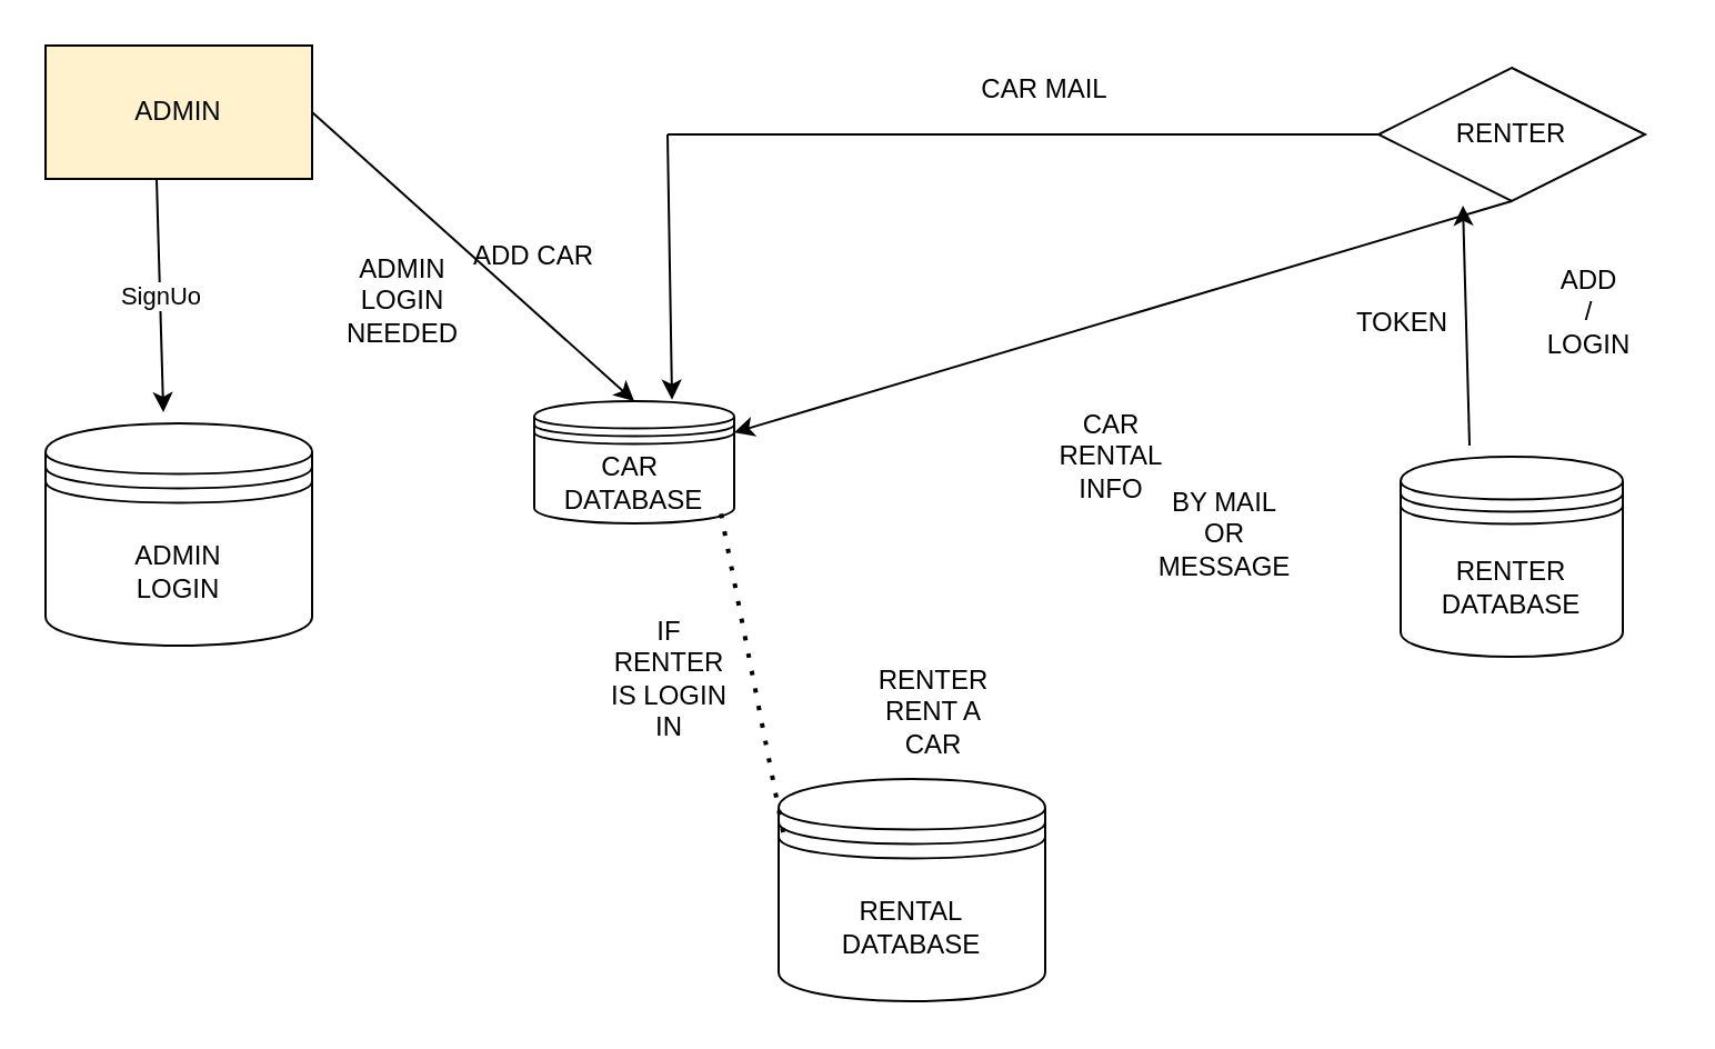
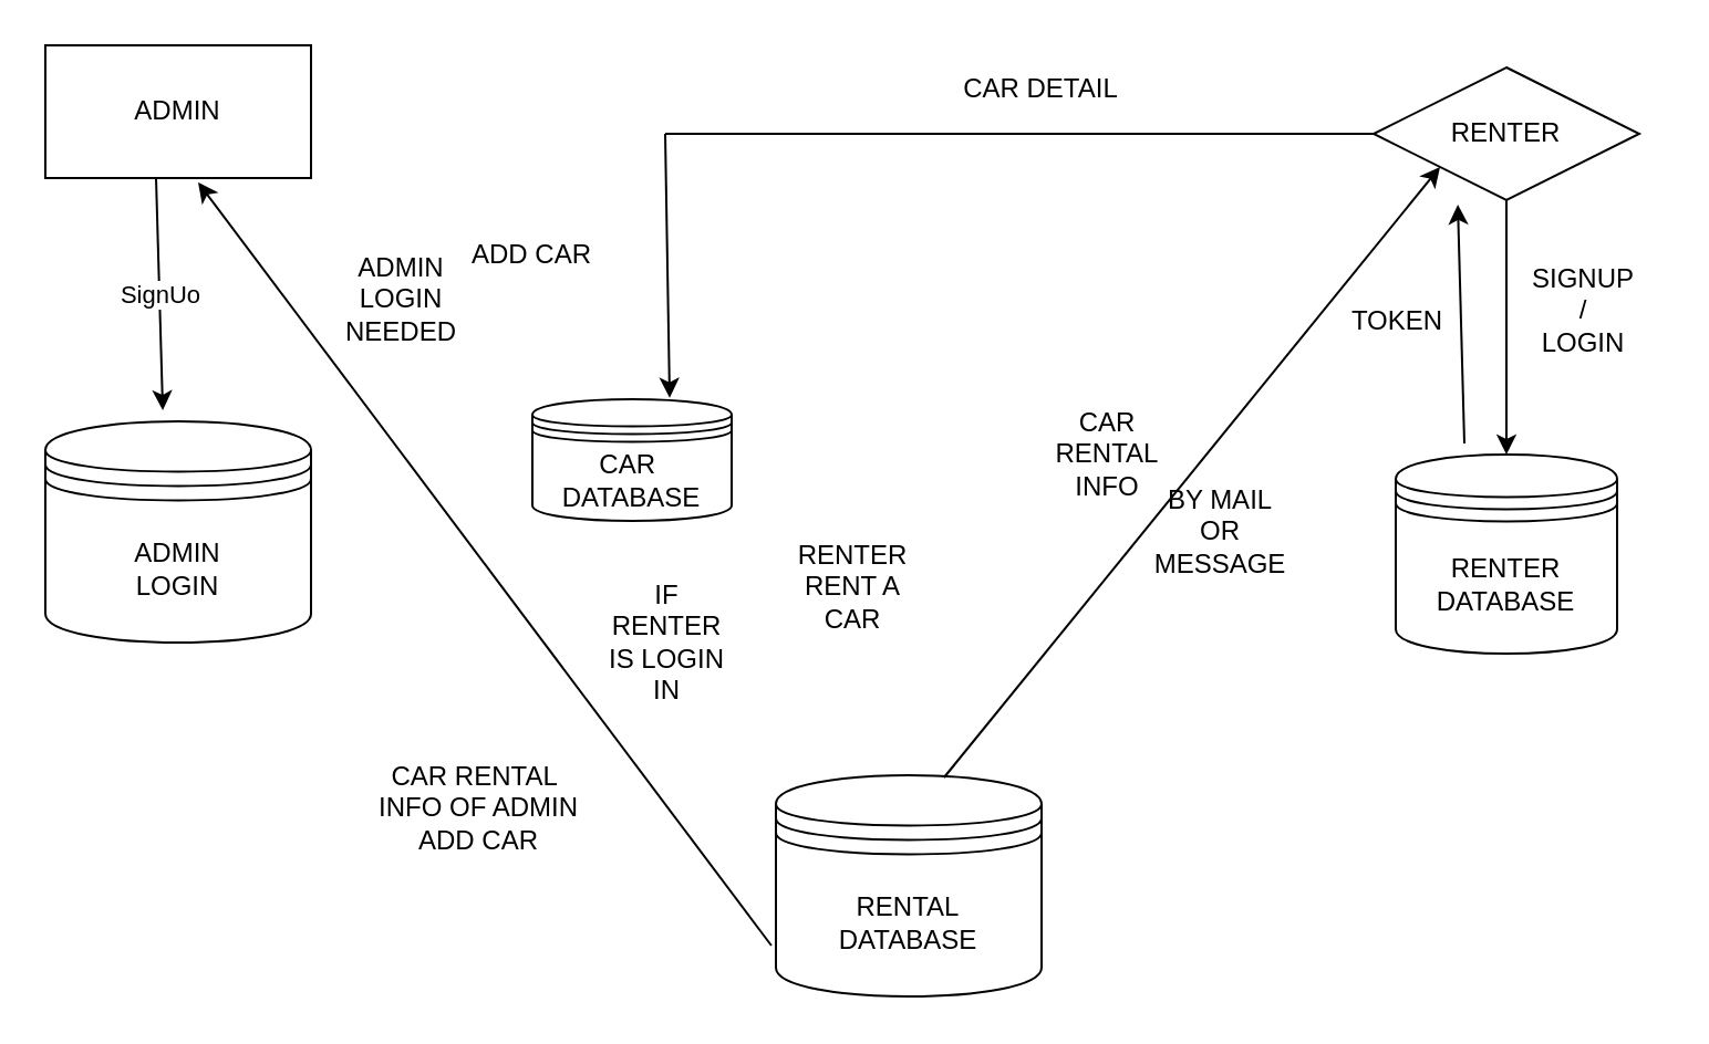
  <mxCell id="0" />
  <mxCell id="1" parent="0" />
- <mxCell id="2" value="ADMIN" style="whiteSpace=wrap;html=1;fillColor=#fff2cc;" vertex="1" parent="1"><mxGeometry x="20" y="20" width="120" height="60" as="geometry" /></mxCell>
+ <mxCell id="2" value="ADMIN" style="whiteSpace=wrap;html=1;" vertex="1" parent="1"><mxGeometry x="20" y="20" width="120" height="60" as="geometry" /></mxCell>
  <mxCell id="3" value="RENTER" style="rhombus;whiteSpace=wrap;html=1;" vertex="1" parent="1"><mxGeometry x="620" y="30" width="120" height="60" as="geometry" /></mxCell>
  <mxCell id="4" value="CAR&amp;nbsp;&lt;br&gt;DATABASE" style="shape=datastore;whiteSpace=wrap;html=1;" vertex="1" parent="1"><mxGeometry x="240" y="180" width="90" height="55" as="geometry" /></mxCell>
  <mxCell id="5" value="RENTAL &lt;br&gt;DATABASE" style="shape=datastore;whiteSpace=wrap;html=1;" vertex="1" parent="1"><mxGeometry x="350" y="350" width="120" height="100" as="geometry" /></mxCell>
  <mxCell id="6" value="ADMIN&lt;br&gt;LOGIN" style="shape=datastore;whiteSpace=wrap;html=1;" vertex="1" parent="1"><mxGeometry x="20" y="190" width="120" height="100" as="geometry" /></mxCell>
  <mxCell id="7" value="RENTER&lt;br&gt;DATABASE" style="shape=datastore;whiteSpace=wrap;html=1;" vertex="1" parent="1"><mxGeometry x="630" y="205" width="100" height="90" as="geometry" /></mxCell>
  <mxCell id="8" value="" style="endArrow=classic;html=1;entryX=0.442;entryY=-0.05;entryDx=0;entryDy=0;entryPerimeter=0;" edge="1" parent="1" target="6"><mxGeometry relative="1" as="geometry"><mxPoint x="70" y="80" as="sourcePoint" /><mxPoint x="80" y="181" as="targetPoint" /></mxGeometry></mxCell>
  <mxCell id="9" value="SignUo" style="edgeLabel;resizable=0;html=1;align=center;verticalAlign=middle;rotation=0;" connectable="0" vertex="1" parent="8"><mxGeometry relative="1" as="geometry" /></mxCell>
- <mxCell id="10" value="" style="endArrow=classic;html=1;exitX=0.5;exitY=1;exitDx=0;exitDy=0;" edge="1" parent="1" source="3" target="4"><mxGeometry width="50" height="50" relative="1" as="geometry"><mxPoint x="680" y="100" as="sourcePoint" /><mxPoint x="680" y="200" as="targetPoint" /></mxGeometry></mxCell>
- <mxCell id="11" value="" style="endArrow=classic;html=1;exitX=1;exitY=0.5;exitDx=0;exitDy=0;entryX=0.5;entryY=0;entryDx=0;entryDy=0;" edge="1" parent="1" source="2" target="4"><mxGeometry width="50" height="50" relative="1" as="geometry"><mxPoint x="370" y="170" as="sourcePoint" /><mxPoint x="420" y="120" as="targetPoint" /></mxGeometry></mxCell>
+ <mxCell id="10" value="" style="endArrow=classic;html=1;exitX=0.5;exitY=1;exitDx=0;exitDy=0;entryX=0.5;entryY=0;entryDx=0;entryDy=0;" edge="1" parent="1" source="3" target="7"><mxGeometry width="50" height="50" relative="1" as="geometry"><mxPoint x="680" y="100" as="sourcePoint" /><mxPoint x="680" y="200" as="targetPoint" /></mxGeometry></mxCell>
  <mxCell id="12" value="ADD CAR" style="text;html=1;strokeColor=none;fillColor=none;align=center;verticalAlign=middle;whiteSpace=wrap;rounded=0;" vertex="1" parent="1"><mxGeometry x="210" y="100" width="60" height="30" as="geometry" /></mxCell>
  <mxCell id="13" value="" style="endArrow=none;html=1;entryX=0;entryY=0.5;entryDx=0;entryDy=0;" edge="1" parent="1" target="3"><mxGeometry width="50" height="50" relative="1" as="geometry"><mxPoint x="300" y="60" as="sourcePoint" /><mxPoint x="611" y="60" as="targetPoint" /></mxGeometry></mxCell>
  <mxCell id="14" value="" style="endArrow=classic;html=1;entryX=0.689;entryY=-0.012;entryDx=0;entryDy=0;entryPerimeter=0;" edge="1" parent="1" target="4"><mxGeometry width="50" height="50" relative="1" as="geometry"><mxPoint x="300" y="60" as="sourcePoint" /><mxPoint x="420" y="110" as="targetPoint" /></mxGeometry></mxCell>
- <mxCell id="15" value="CAR MAIL" style="text;html=1;strokeColor=none;fillColor=none;align=center;verticalAlign=middle;whiteSpace=wrap;rounded=0;" vertex="1" parent="1"><mxGeometry x="430" y="20" width="80" height="40" as="geometry" /></mxCell>
- <mxCell id="16" value="ADD&lt;br&gt;/&lt;br&gt;LOGIN" style="text;html=1;strokeColor=none;fillColor=none;align=center;verticalAlign=middle;whiteSpace=wrap;rounded=0;" vertex="1" parent="1"><mxGeometry x="680" y="120" width="70" height="40" as="geometry" /></mxCell>
- <mxCell id="17" value="RENTER RENT A CAR" style="text;html=1;strokeColor=none;fillColor=none;align=center;verticalAlign=middle;whiteSpace=wrap;rounded=0;" vertex="1" parent="1"><mxGeometry x="390" y="305" width="60" height="30" as="geometry" /></mxCell>
+ <mxCell id="15" value="CAR DETAIL" style="text;html=1;strokeColor=none;fillColor=none;align=center;verticalAlign=middle;whiteSpace=wrap;rounded=0;" vertex="1" parent="1"><mxGeometry x="430" y="20" width="80" height="40" as="geometry" /></mxCell>
+ <mxCell id="16" value="SIGNUP&lt;br&gt;/&lt;br&gt;LOGIN" style="text;html=1;strokeColor=none;fillColor=none;align=center;verticalAlign=middle;whiteSpace=wrap;rounded=0;" vertex="1" parent="1"><mxGeometry x="680" y="120" width="70" height="40" as="geometry" /></mxCell>
+ <mxCell id="17" value="RENTER RENT A CAR" style="text;html=1;strokeColor=none;fillColor=none;align=center;verticalAlign=middle;whiteSpace=wrap;rounded=0;" vertex="1" parent="1"><mxGeometry x="355" y="250" width="60" height="30" as="geometry" /></mxCell>
+ <mxCell id="18" value="" style="endArrow=classic;html=1;entryX=0;entryY=1;entryDx=0;entryDy=0;exitX=0.633;exitY=0.01;exitDx=0;exitDy=0;exitPerimeter=0;" edge="1" parent="1" source="5" target="3"><mxGeometry width="50" height="50" relative="1" as="geometry"><mxPoint x="370" y="230" as="sourcePoint" /><mxPoint x="420" y="180" as="targetPoint" /></mxGeometry></mxCell>
  <mxCell id="19" value="CAR RENTAL INFO" style="text;html=1;strokeColor=none;fillColor=none;align=center;verticalAlign=middle;whiteSpace=wrap;rounded=0;" vertex="1" parent="1"><mxGeometry x="470" y="190" width="60" height="30" as="geometry" /></mxCell>
+ <mxCell id="20" value="" style="endArrow=classic;html=1;exitX=-0.017;exitY=0.77;exitDx=0;exitDy=0;exitPerimeter=0;entryX=0.575;entryY=1.033;entryDx=0;entryDy=0;entryPerimeter=0;" edge="1" parent="1" source="5" target="2"><mxGeometry width="50" height="50" relative="1" as="geometry"><mxPoint x="370" y="370" as="sourcePoint" /><mxPoint x="420" y="320" as="targetPoint" /></mxGeometry></mxCell>
+ <mxCell id="21" value="CAR RENTAL&amp;nbsp; INFO OF ADMIN ADD CAR" style="text;html=1;strokeColor=none;fillColor=none;align=center;verticalAlign=middle;whiteSpace=wrap;rounded=0;" vertex="1" parent="1"><mxGeometry x="161" y="335" width="110" height="60" as="geometry" /></mxCell>
  <mxCell id="22" value="" style="endArrow=classic;html=1;entryX=0.317;entryY=1.033;entryDx=0;entryDy=0;entryPerimeter=0;" edge="1" parent="1" target="3"><mxGeometry width="50" height="50" relative="1" as="geometry"><mxPoint x="661" y="200" as="sourcePoint" /><mxPoint x="631" y="100" as="targetPoint" /></mxGeometry></mxCell>
  <mxCell id="23" value="TOKEN" style="text;html=1;strokeColor=none;fillColor=none;align=center;verticalAlign=middle;whiteSpace=wrap;rounded=0;" vertex="1" parent="1"><mxGeometry x="601" y="130" width="60" height="30" as="geometry" /></mxCell>
- <mxCell id="24" value="" style="endArrow=none;dashed=1;html=1;dashPattern=1 3;strokeWidth=2;exitX=0.017;exitY=0.24;exitDx=0;exitDy=0;exitPerimeter=0;entryX=0.933;entryY=0.913;entryDx=0;entryDy=0;entryPerimeter=0;" edge="1" parent="1" source="5" target="4"><mxGeometry width="50" height="50" relative="1" as="geometry"><mxPoint x="280" y="310" as="sourcePoint" /><mxPoint x="331" y="260" as="targetPoint" /></mxGeometry></mxCell>
- <mxCell id="25" value="IF RENTER IS LOGIN IN" style="text;html=1;strokeColor=none;fillColor=none;align=center;verticalAlign=middle;whiteSpace=wrap;rounded=0;" vertex="1" parent="1"><mxGeometry x="271" y="290" width="60" height="30" as="geometry" /></mxCell>
+ <mxCell id="25" value="IF RENTER IS LOGIN IN" style="text;html=1;strokeColor=none;fillColor=none;align=center;verticalAlign=middle;whiteSpace=wrap;rounded=0;" vertex="1" parent="1"><mxGeometry x="271" y="275" width="60" height="30" as="geometry" /></mxCell>
  <mxCell id="26" value="ADMIN LOGIN NEEDED" style="text;html=1;strokeColor=none;fillColor=none;align=center;verticalAlign=middle;whiteSpace=wrap;rounded=0;" vertex="1" parent="1"><mxGeometry x="151" y="120" width="60" height="30" as="geometry" /></mxCell>
  <mxCell id="27" value="BY MAIL OR MESSAGE" style="text;html=1;strokeColor=none;fillColor=none;align=center;verticalAlign=middle;whiteSpace=wrap;rounded=0;" vertex="1" parent="1"><mxGeometry x="521" y="225" width="60" height="30" as="geometry" /></mxCell>
